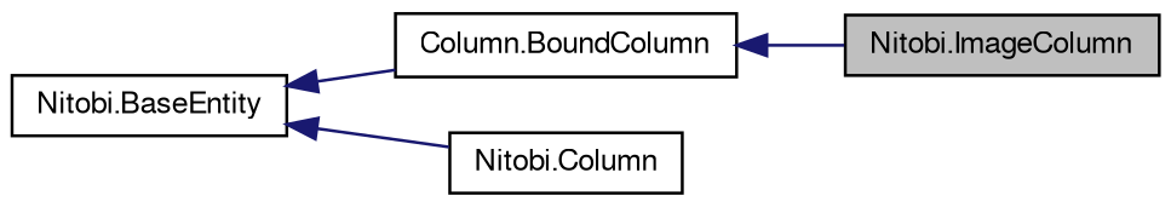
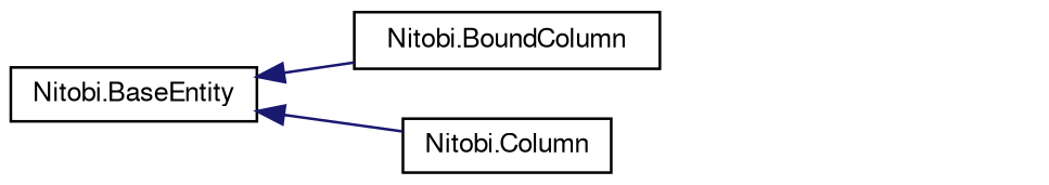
  digraph {
    rankdir=LR
    node [color=black fontname=FreeSans fontsize=10 shape=record]
    edge [color=midnightblue dir=back fontname=FreeSans fontsize=10 labelfontname=FreeSans labelfontsize=10 style=solid]
-   n1 [fillcolor=grey75 fontcolor=black height=0.2 label="Nitobi.ImageColumn" style=filled width=0.4]
-   n2 [height=0.2 label="Column.BoundColumn" width=0.4]
+   n2 [height=0.2 label="Nitobi.BoundColumn" width=0.4]
    n3 [height=0.2 label="Nitobi.Column" width=0.4]
    n4 [height=0.2 label="Nitobi.BaseEntity" width=0.4]
-   n2 -> n1
    n4 -> n2
    n4 -> n3
  }
